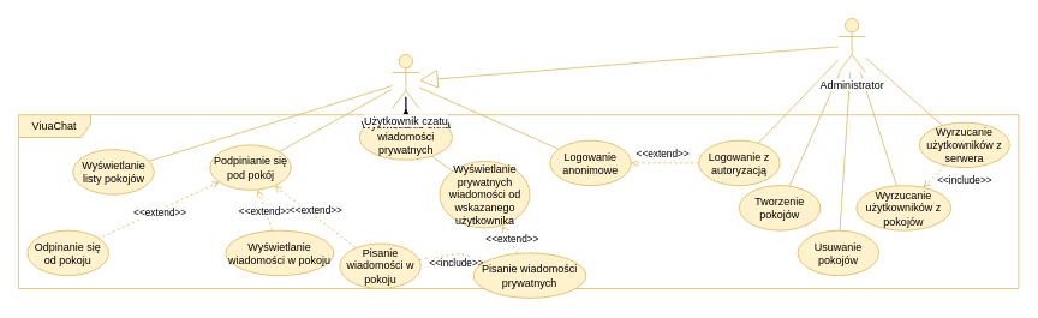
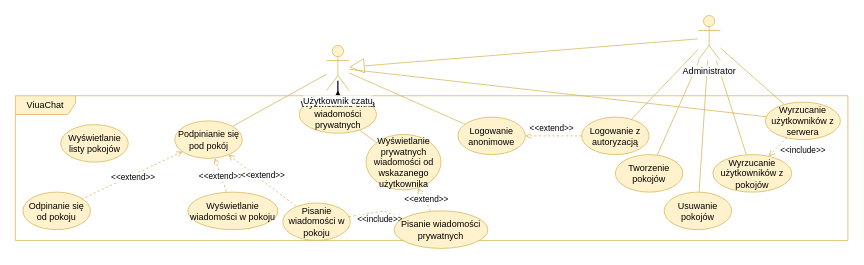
  <mxCell id="0" />
  <mxCell id="1" parent="0" />
  <mxCell id="2" value="ViuaChat" style="shape=umlFrame;whiteSpace=wrap;html=1;fillColor=#fff2cc;strokeColor=#d6b656;width=80;height=25;" parent="1" vertex="1"><mxGeometry x="20" y="127" width="1110" height="193" as="geometry" /></mxCell>
  <mxCell id="3" style="rounded=0;html=1;jettySize=auto;orthogonalLoop=1;endArrow=none;endFill=0;fillColor=#fff2cc;strokeColor=#d6b656;" parent="1" source="9" target="13" edge="1"><mxGeometry relative="1" as="geometry"><mxPoint x="-25.5" y="639" as="sourcePoint" /></mxGeometry></mxCell>
  <mxCell id="4" style="rounded=0;html=1;jettySize=auto;orthogonalLoop=1;elbow=vertical;endArrow=none;endFill=0;fillColor=#fff2cc;strokeColor=#d6b656;" parent="1" source="9" target="29" edge="1"><mxGeometry relative="1" as="geometry" /></mxCell>
  <mxCell id="5" style="edgeStyle=none;rounded=0;html=1;endArrow=none;endFill=0;jettySize=auto;orthogonalLoop=1;fillColor=#fff2cc;strokeColor=#d6b656;" parent="1" source="9" target="33" edge="1"><mxGeometry relative="1" as="geometry" /></mxCell>
  <mxCell id="6" style="edgeStyle=none;rounded=0;html=1;endArrow=none;endFill=0;jettySize=auto;orthogonalLoop=1;fillColor=#fff2cc;strokeColor=#d6b656;" parent="1" source="9" target="34" edge="1"><mxGeometry relative="1" as="geometry" /></mxCell>
  <mxCell id="7" style="edgeStyle=none;rounded=0;html=1;startArrow=none;startFill=0;endArrow=none;endFill=0;jettySize=auto;orthogonalLoop=1;fillColor=#fff2cc;strokeColor=#d6b656;" parent="1" source="9" target="27" edge="1"><mxGeometry relative="1" as="geometry" /></mxCell>
  <mxCell id="8" style="edgeStyle=none;rounded=0;orthogonalLoop=1;jettySize=auto;html=1;endArrow=block;endFill=0;fillColor=#fff2cc;strokeColor=#d6b656;endSize=18;" parent="1" source="9" target="36" edge="1"><mxGeometry relative="1" as="geometry" /></mxCell>
  <mxCell id="9" value="Administrator&lt;br&gt;" style="shape=umlActor;verticalLabelPosition=bottom;labelBackgroundColor=#ffffff;verticalAlign=top;html=1;outlineConnect=0;fillColor=#fff2cc;strokeColor=#d6b656;" parent="1" vertex="1"><mxGeometry x="930" y="20" width="30" height="60" as="geometry" /></mxCell>
  <mxCell id="10" style="edgeStyle=none;rounded=0;orthogonalLoop=1;jettySize=auto;html=1;endArrow=none;endFill=0;fillColor=#fff2cc;strokeColor=#d6b656;" parent="1" source="11" target="36" edge="1"><mxGeometry relative="1" as="geometry" /></mxCell>
  <mxCell id="11" value="Logowanie anonimowe" style="ellipse;whiteSpace=wrap;html=1;fillColor=#fff2cc;strokeColor=#d6b656;" parent="1" vertex="1"><mxGeometry x="610" y="155.5" width="90" height="50" as="geometry" /></mxCell>
  <mxCell id="12" value="&amp;lt;&amp;lt;extend&amp;gt;&amp;gt;" style="edgeStyle=none;rounded=0;html=1;startArrow=none;startFill=0;endArrow=open;endFill=0;jettySize=auto;orthogonalLoop=1;fillColor=#fff2cc;strokeColor=#d6b656;dashed=1;" parent="1" source="13" target="11" edge="1"><mxGeometry x="0.059" y="-10" relative="1" as="geometry"><mxPoint x="-333" y="666.5" as="targetPoint" /><mxPoint as="offset" /></mxGeometry></mxCell>
  <mxCell id="13" value="Logowanie z autoryzacją" style="ellipse;whiteSpace=wrap;html=1;fillColor=#fff2cc;strokeColor=#d6b656;" parent="1" vertex="1"><mxGeometry x="775" y="155.5" width="90" height="50" as="geometry" /></mxCell>
  <mxCell id="14" value="Wyświetlanie listy pokojów" style="ellipse;whiteSpace=wrap;html=1;fillColor=#fff2cc;strokeColor=#d6b656;" parent="1" vertex="1"><mxGeometry x="80.5" y="165.5" width="90" height="50" as="geometry" /></mxCell>
  <mxCell id="15" value="&amp;lt;&amp;lt;extend&amp;gt;&amp;gt;" style="rounded=0;html=1;jettySize=auto;orthogonalLoop=1;endArrow=none;endFill=0;dashed=1;fillColor=#fff2cc;strokeColor=#d6b656;startArrow=open;startFill=0;" parent="1" source="19" target="26" edge="1"><mxGeometry x="0.064" relative="1" as="geometry"><mxPoint as="offset" /></mxGeometry></mxCell>
  <mxCell id="16" value="&amp;lt;&amp;lt;extend&amp;gt;&amp;gt;" style="rounded=0;html=1;jettySize=auto;orthogonalLoop=1;endArrow=none;endFill=0;dashed=1;fillColor=#fff2cc;strokeColor=#d6b656;startArrow=open;startFill=0;" parent="1" source="19" target="20" edge="1"><mxGeometry x="-0.076" y="6" relative="1" as="geometry"><mxPoint as="offset" /></mxGeometry></mxCell>
  <mxCell id="17" value="&amp;lt;&amp;lt;extend&amp;gt;&amp;gt;" style="rounded=0;html=1;jettySize=auto;orthogonalLoop=1;endArrow=none;endFill=0;dashed=1;fillColor=#fff2cc;strokeColor=#d6b656;startArrow=open;startFill=0;" parent="1" source="19" target="21" edge="1"><mxGeometry y="3" relative="1" as="geometry"><mxPoint as="offset" /></mxGeometry></mxCell>
  <mxCell id="18" style="rounded=0;orthogonalLoop=1;jettySize=auto;html=1;fillColor=#fff2cc;strokeColor=#d6b656;endArrow=none;endFill=0;" parent="1" source="19" target="36" edge="1"><mxGeometry relative="1" as="geometry" /></mxCell>
  <mxCell id="19" value="Podpinianie się pod pokój" style="ellipse;whiteSpace=wrap;html=1;fillColor=#fff2cc;strokeColor=#d6b656;" parent="1" vertex="1"><mxGeometry x="232.5" y="160.5" width="90" height="50" as="geometry" /></mxCell>
  <mxCell id="20" value="Pisanie wiadomości w pokoju" style="ellipse;whiteSpace=wrap;html=1;fillColor=#fff2cc;strokeColor=#d6b656;" parent="1" vertex="1"><mxGeometry x="376.5" y="270" width="90" height="50" as="geometry" /></mxCell>
  <mxCell id="21" value="Odpinanie się od pokoju" style="ellipse;whiteSpace=wrap;html=1;fillColor=#fff2cc;strokeColor=#d6b656;" parent="1" vertex="1"><mxGeometry x="30" y="255.5" width="90" height="50" as="geometry" /></mxCell>
  <mxCell id="22" style="edgeStyle=orthogonalEdgeStyle;rounded=0;orthogonalLoop=1;jettySize=auto;html=1;" edge="1" parent="1" source="23" target="36"><mxGeometry relative="1" as="geometry" /></mxCell>
  <mxCell id="23" value="Wyświetlanie okna wiadomości prywatnych" style="ellipse;whiteSpace=wrap;html=1;fillColor=#fff2cc;strokeColor=#d6b656;" parent="1" vertex="1"><mxGeometry x="398.5" y="127" width="103" height="50" as="geometry" /></mxCell>
  <mxCell id="24" style="edgeStyle=none;rounded=0;orthogonalLoop=1;jettySize=auto;html=1;endArrow=none;endFill=0;fillColor=#fff2cc;strokeColor=#d6b656;" parent="1" source="25" target="23" edge="1"><mxGeometry relative="1" as="geometry" /></mxCell>
  <mxCell id="25" value="Wyświetlanie prywatnych wiadomości od wskazanego użytkownika" style="ellipse;whiteSpace=wrap;html=1;fillColor=#fff2cc;strokeColor=#d6b656;" parent="1" vertex="1"><mxGeometry x="487.5" y="178.5" width="100" height="74" as="geometry" /></mxCell>
  <mxCell id="26" value="Wyświetlanie wiadomości w pokoju" style="ellipse;whiteSpace=wrap;html=1;fillColor=#fff2cc;strokeColor=#d6b656;" parent="1" vertex="1"><mxGeometry x="250" y="255.5" width="120" height="50" as="geometry" /></mxCell>
  <mxCell id="27" value="Wyrzucanie użytkowników z pokojów" style="ellipse;whiteSpace=wrap;html=1;fillColor=#fff2cc;strokeColor=#d6b656;" parent="1" vertex="1"><mxGeometry x="950" y="205.5" width="105" height="50" as="geometry" /></mxCell>
  <mxCell id="28" value="&amp;lt;&amp;lt;include&amp;gt;&amp;gt;" style="rounded=0;html=1;jettySize=auto;orthogonalLoop=1;dashed=1;endArrow=open;endFill=0;fillColor=#fff2cc;strokeColor=#d6b656;" parent="1" source="29" target="27" edge="1"><mxGeometry x="-1" y="27" relative="1" as="geometry"><mxPoint x="2" y="-2" as="offset" /></mxGeometry></mxCell>
  <mxCell id="29" value="Wyrzucanie użytkowników z serwera" style="ellipse;whiteSpace=wrap;html=1;fillColor=#fff2cc;strokeColor=#d6b656;" parent="1" vertex="1"><mxGeometry x="1020" y="135.5" width="100" height="50" as="geometry" /></mxCell>
  <mxCell id="30" value="&amp;lt;&amp;lt;extend&amp;gt;&amp;gt;" style="edgeStyle=none;rounded=0;html=1;dashed=1;startArrow=open;startFill=0;endArrow=none;endFill=0;jettySize=auto;orthogonalLoop=1;fillColor=#fff2cc;strokeColor=#d6b656;" parent="1" source="25" target="32" edge="1"><mxGeometry x="-0.001" y="3" relative="1" as="geometry"><mxPoint x="419" y="530.5" as="targetPoint" /><mxPoint y="1" as="offset" /></mxGeometry></mxCell>
  <mxCell id="31" value="&amp;lt;&amp;lt;include&amp;gt;&amp;gt;" style="edgeStyle=none;rounded=0;html=1;dashed=1;startArrow=none;startFill=0;endArrow=open;endFill=0;jettySize=auto;orthogonalLoop=1;fillColor=#fff2cc;strokeColor=#d6b656;" parent="1" source="20" target="32" edge="1"><mxGeometry x="0.03" y="-9" relative="1" as="geometry"><mxPoint x="629" y="240.5" as="sourcePoint" /><Array as="points"><mxPoint x="510" y="281" /></Array><mxPoint x="1" y="1" as="offset" /></mxGeometry></mxCell>
  <mxCell id="32" value="Pisanie wiadomości prywatnych" style="ellipse;whiteSpace=wrap;html=1;fillColor=#fff2cc;strokeColor=#d6b656;" parent="1" vertex="1"><mxGeometry x="525" y="280.5" width="125" height="50" as="geometry" /></mxCell>
  <mxCell id="33" value="Tworzenie pokojów" style="ellipse;whiteSpace=wrap;html=1;fillColor=#fff2cc;strokeColor=#d6b656;" parent="1" vertex="1"><mxGeometry x="820" y="205.5" width="90" height="50" as="geometry" /></mxCell>
  <mxCell id="34" value="Usuwanie pokojów" style="ellipse;whiteSpace=wrap;html=1;fillColor=#fff2cc;strokeColor=#d6b656;" parent="1" vertex="1"><mxGeometry x="885" y="255.5" width="90" height="50" as="geometry" /></mxCell>
- <mxCell id="35" style="edgeStyle=none;rounded=0;html=1;startArrow=none;startFill=0;endArrow=none;endFill=0;jettySize=auto;orthogonalLoop=1;fillColor=#fff2cc;strokeColor=#d6b656;" parent="1" source="36" target="14" edge="1"><mxGeometry relative="1" as="geometry" /></mxCell>
+ <mxCell id="35" style="edgeStyle=none;rounded=0;html=1;startArrow=none;startFill=0;endArrow=none;endFill=0;jettySize=auto;orthogonalLoop=1;fillColor=#fff2cc;strokeColor=#d6b656;" parent="1" source="36" target="29" edge="1"><mxGeometry relative="1" as="geometry" /></mxCell>
  <mxCell id="36" value="Użytkownik czatu&lt;br&gt;" style="shape=umlActor;verticalLabelPosition=bottom;labelBackgroundColor=#ffffff;verticalAlign=top;html=1;outlineConnect=0;fillColor=#fff2cc;strokeColor=#d6b656;" parent="1" vertex="1"><mxGeometry x="435" y="60" width="30" height="60" as="geometry" /></mxCell>
